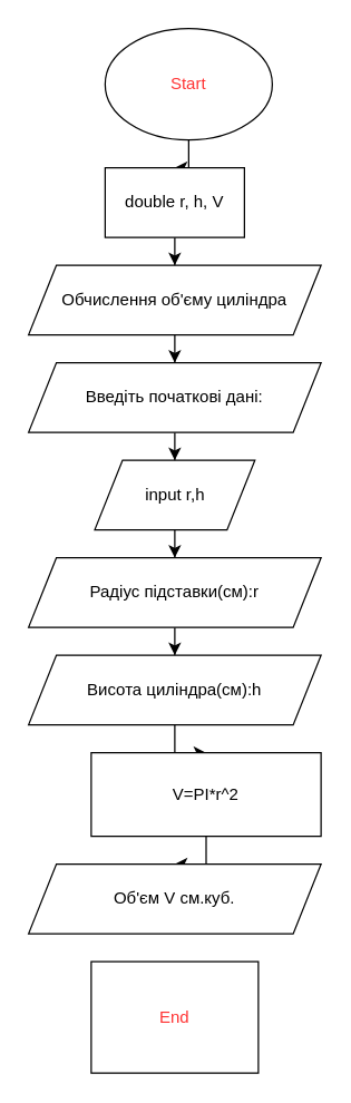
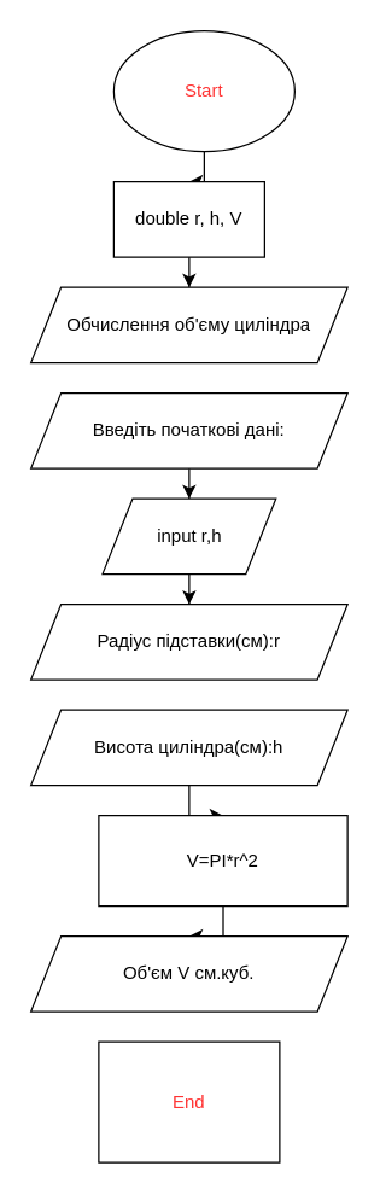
  <mxCell id="0" />
  <mxCell id="1" parent="0" />
  <mxCell id="2" style="edgeStyle=orthogonalEdgeStyle;rounded=0;orthogonalLoop=1;jettySize=auto;html=1;entryX=0.5;entryY=0;entryDx=0;entryDy=0;" edge="1" parent="1" source="3" target="5"><mxGeometry relative="1" as="geometry" /></mxCell>
  <mxCell id="3" value="&lt;font color=&quot;#ff3333&quot;&gt;Start&lt;/font&gt;" style="ellipse;whiteSpace=wrap;html=1;" vertex="1" parent="1"><mxGeometry x="75" y="20" width="120" height="80" as="geometry" /></mxCell>
  <mxCell id="4" style="edgeStyle=orthogonalEdgeStyle;rounded=0;orthogonalLoop=1;jettySize=auto;html=1;entryX=0.5;entryY=0;entryDx=0;entryDy=0;" edge="1" parent="1" source="5" target="7"><mxGeometry relative="1" as="geometry" /></mxCell>
  <mxCell id="5" value="double r, h, V" style="rounded=0;whiteSpace=wrap;html=1;" vertex="1" parent="1"><mxGeometry x="75" y="120" width="100" height="50" as="geometry" /></mxCell>
- <mxCell id="6" style="edgeStyle=orthogonalEdgeStyle;rounded=0;orthogonalLoop=1;jettySize=auto;html=1;" edge="1" parent="1" source="7" target="9"><mxGeometry relative="1" as="geometry" /></mxCell>
  <mxCell id="7" value="Обчислення об'єму циліндра" style="shape=parallelogram;perimeter=parallelogramPerimeter;whiteSpace=wrap;html=1;fixedSize=1;" vertex="1" parent="1"><mxGeometry x="20" y="190" width="210" height="50" as="geometry" /></mxCell>
  <mxCell id="8" style="edgeStyle=orthogonalEdgeStyle;rounded=0;orthogonalLoop=1;jettySize=auto;html=1;" edge="1" parent="1" source="9" target="11"><mxGeometry relative="1" as="geometry" /></mxCell>
  <mxCell id="9" value="Введіть початкові дані:" style="shape=parallelogram;perimeter=parallelogramPerimeter;whiteSpace=wrap;html=1;fixedSize=1;" vertex="1" parent="1"><mxGeometry x="20" y="260" width="210" height="50" as="geometry" /></mxCell>
  <mxCell id="10" style="edgeStyle=orthogonalEdgeStyle;rounded=0;orthogonalLoop=1;jettySize=auto;html=1;entryX=0.5;entryY=0;entryDx=0;entryDy=0;" edge="1" parent="1" source="11" target="13"><mxGeometry relative="1" as="geometry" /></mxCell>
  <mxCell id="11" value="input r,h" style="shape=parallelogram;perimeter=parallelogramPerimeter;whiteSpace=wrap;html=1;fixedSize=1;" vertex="1" parent="1"><mxGeometry x="67.5" y="330" width="115" height="50" as="geometry" /></mxCell>
- <mxCell id="12" style="edgeStyle=orthogonalEdgeStyle;rounded=0;orthogonalLoop=1;jettySize=auto;html=1;" edge="1" parent="1" source="13" target="15"><mxGeometry relative="1" as="geometry" /></mxCell>
  <mxCell id="13" value="Радіус підставки(см):r" style="shape=parallelogram;perimeter=parallelogramPerimeter;whiteSpace=wrap;html=1;fixedSize=1;" vertex="1" parent="1"><mxGeometry x="20" y="400" width="210" height="50" as="geometry" /></mxCell>
  <mxCell id="14" style="edgeStyle=orthogonalEdgeStyle;rounded=0;orthogonalLoop=1;jettySize=auto;html=1;" edge="1" parent="1" source="15" target="17"><mxGeometry relative="1" as="geometry" /></mxCell>
  <mxCell id="15" value="Висота циліндра(см):h" style="shape=parallelogram;perimeter=parallelogramPerimeter;whiteSpace=wrap;html=1;fixedSize=1;" vertex="1" parent="1"><mxGeometry x="20" y="470" width="210" height="50" as="geometry" /></mxCell>
  <mxCell id="16" style="edgeStyle=orthogonalEdgeStyle;rounded=0;orthogonalLoop=1;jettySize=auto;html=1;" edge="1" parent="1" source="17" target="18"><mxGeometry relative="1" as="geometry" /></mxCell>
  <mxCell id="17" value="V=PI*r^2" style="rounded=0;whiteSpace=wrap;html=1;" vertex="1" parent="1"><mxGeometry x="65" y="540" width="165" height="60" as="geometry" /></mxCell>
  <mxCell id="18" value="Об'єм V см.куб." style="shape=parallelogram;perimeter=parallelogramPerimeter;whiteSpace=wrap;html=1;fixedSize=1;" vertex="1" parent="1"><mxGeometry x="20" y="620" width="210" height="50" as="geometry" /></mxCell>
  <mxCell id="19" value="&lt;font color=&quot;#ff3333&quot;&gt;End&lt;/font&gt;" style="whiteSpace=wrap;html=1;rounded=0;" vertex="1" parent="1"><mxGeometry x="65" y="690" width="120" height="80" as="geometry" /></mxCell>
